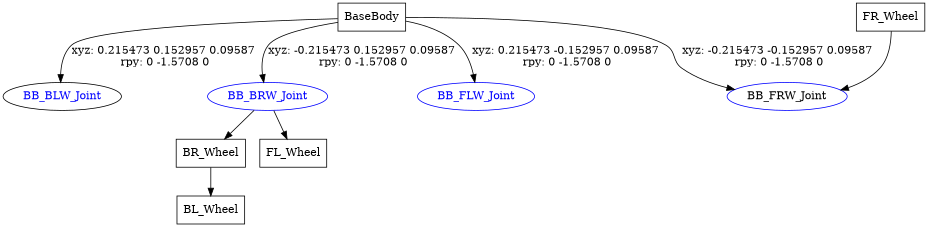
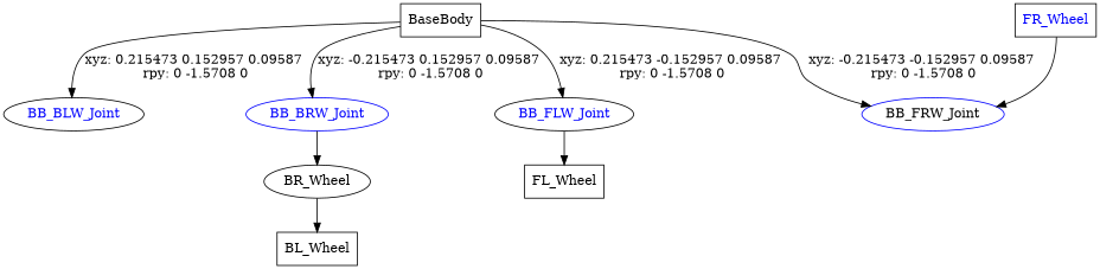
  digraph {
    node [shape=box]
    n1 [label=BaseBody]
    BB_BLW_Joint [color=black fontcolor=blue shape=ellipse]
    BB_BRW_Joint [color=blue fontcolor=blue shape=ellipse]
-   BB_FLW_Joint [color=blue fontcolor=blue shape=ellipse]
+   BB_FLW_Joint [color=black fontcolor=blue shape=ellipse]
    BB_FRW_Joint [color=blue fontcolor=black shape=ellipse]
-   n6 [label=BR_Wheel]
+   n6 [label=BR_Wheel shape=ellipse]
    n7 [label=FL_Wheel]
    n8 [label=BL_Wheel]
-   n9 [label=FR_Wheel]
+   n9 [label=FR_Wheel fontcolor=blue]
    n1 -> BB_BLW_Joint [label="xyz: 0.215473 0.152957 0.09587 \nrpy: 0 -1.5708 0"]
    n1 -> BB_BRW_Joint [label="xyz: -0.215473 0.152957 0.09587 \nrpy: 0 -1.5708 0"]
    n1 -> BB_FLW_Joint [label="xyz: 0.215473 -0.152957 0.09587 \nrpy: 0 -1.5708 0"]
    n1 -> BB_FRW_Joint [label="xyz: -0.215473 -0.152957 0.09587 \nrpy: 0 -1.5708 0"]
    BB_BRW_Joint -> n6
-   BB_BRW_Joint -> n7
+   BB_FLW_Joint -> n7
    n6 -> n8
    n9 -> BB_FRW_Joint
  }
